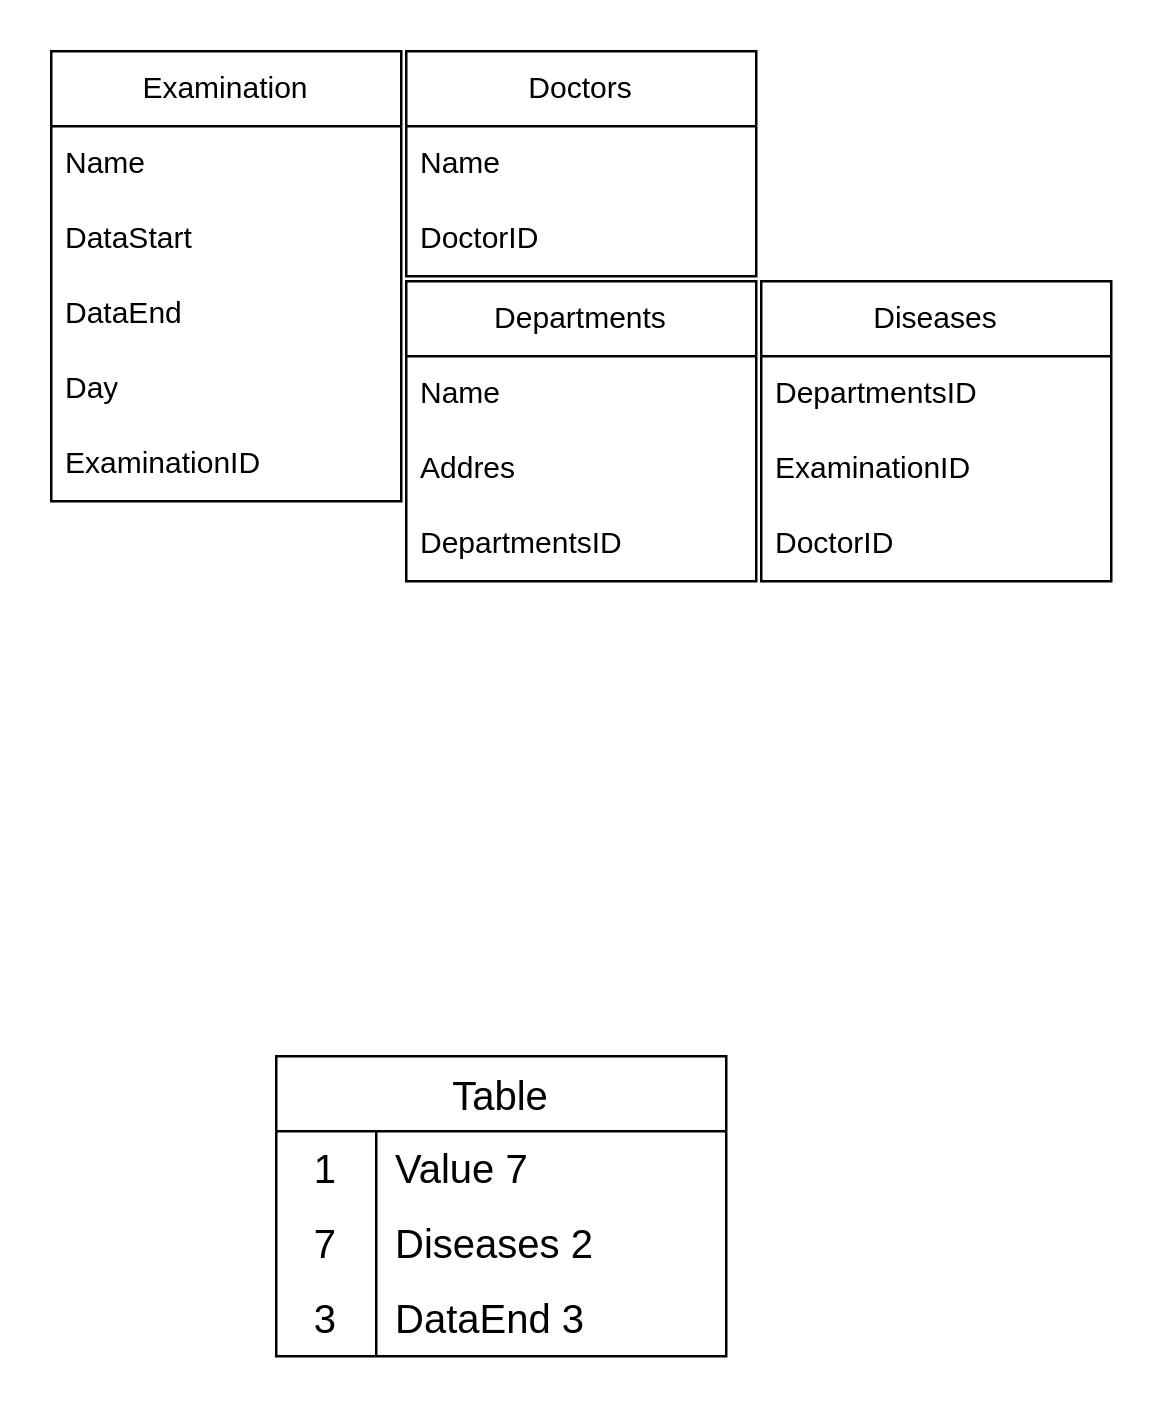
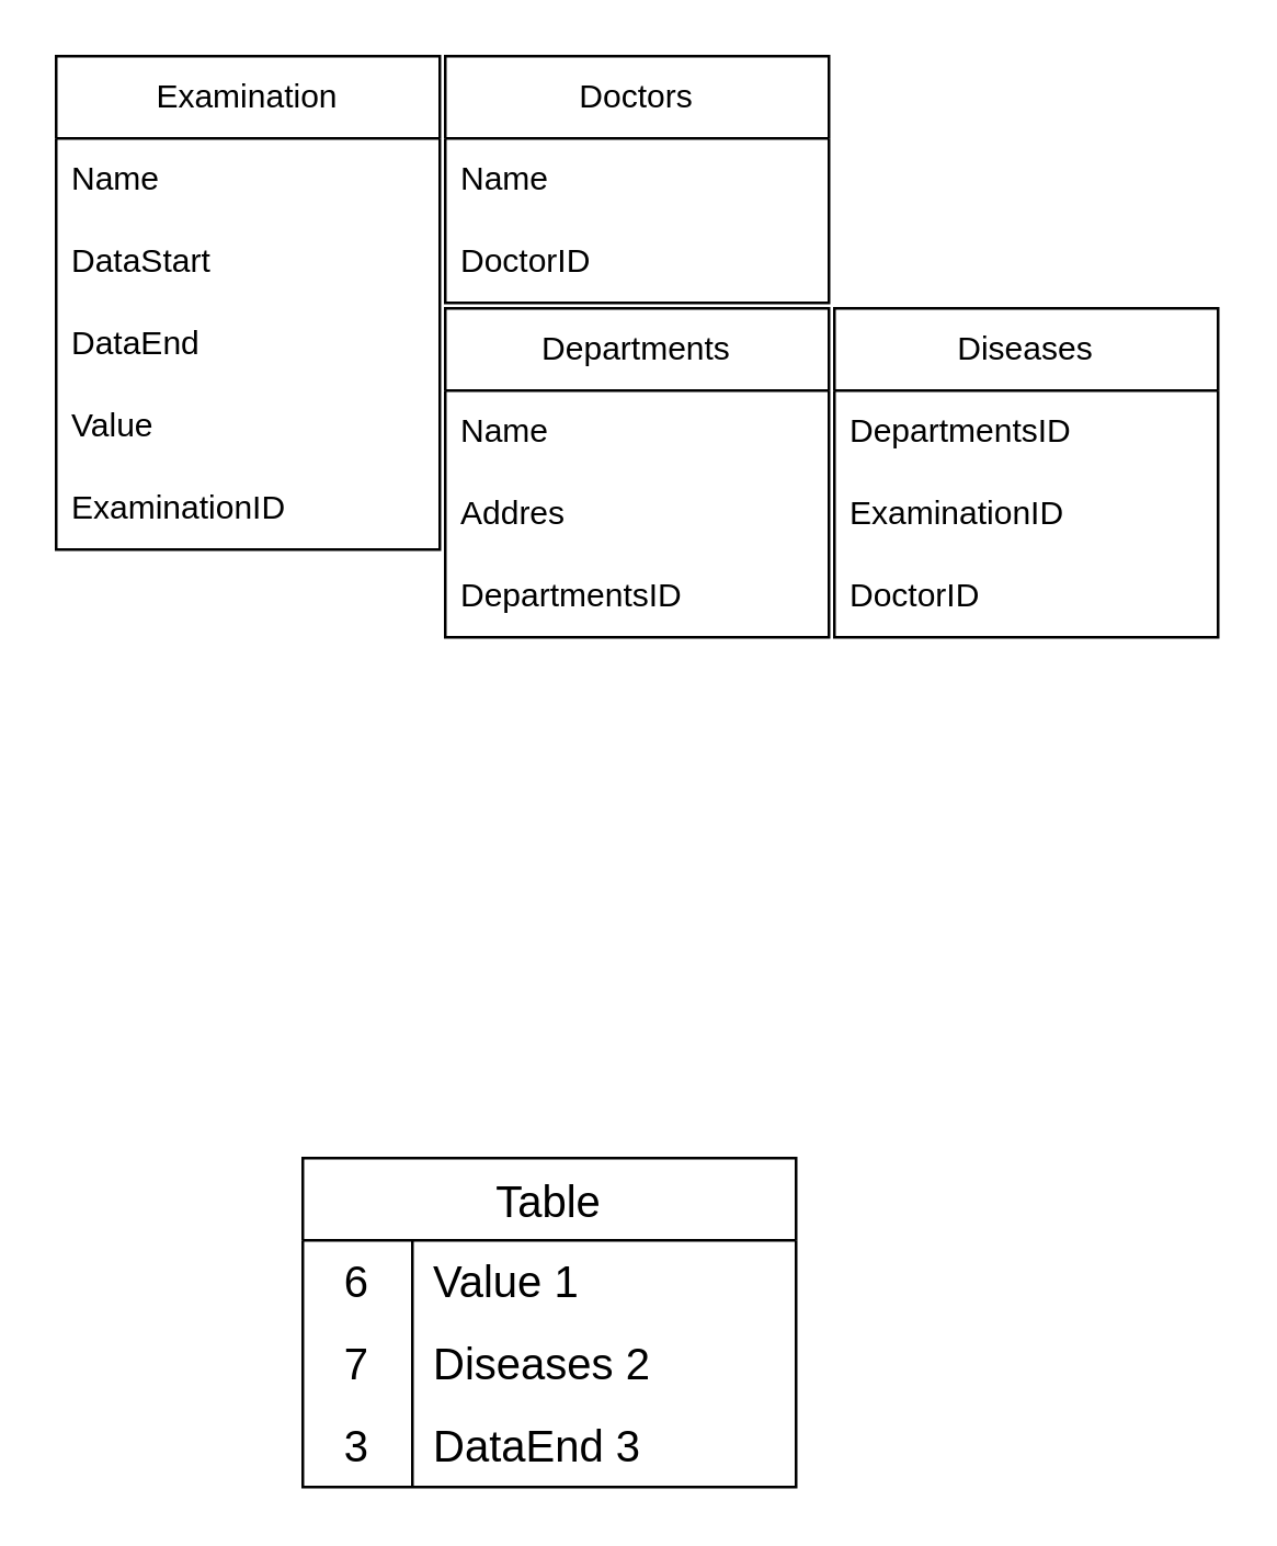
  <mxCell id="0" />
  <mxCell id="1" parent="0" />
  <mxCell id="2" value="Examination" style="swimlane;fontStyle=0;childLayout=stackLayout;horizontal=1;startSize=30;horizontalStack=0;resizeParent=1;resizeParentMax=0;resizeLast=0;collapsible=1;marginBottom=0;whiteSpace=wrap;html=1;" vertex="1" parent="1"><mxGeometry x="20" y="20" width="140" height="180" as="geometry" /></mxCell>
  <mxCell id="3" value="Name" style="text;strokeColor=none;fillColor=none;align=left;verticalAlign=middle;spacingLeft=4;spacingRight=4;overflow=hidden;points=[[0,0.5],[1,0.5]];portConstraint=eastwest;rotatable=0;whiteSpace=wrap;html=1;" vertex="1" parent="2"><mxGeometry y="30" width="140" height="30" as="geometry" /></mxCell>
  <mxCell id="4" value="DataStart" style="text;strokeColor=none;fillColor=none;align=left;verticalAlign=middle;spacingLeft=4;spacingRight=4;overflow=hidden;points=[[0,0.5],[1,0.5]];portConstraint=eastwest;rotatable=0;whiteSpace=wrap;html=1;" vertex="1" parent="2"><mxGeometry y="60" width="140" height="30" as="geometry" /></mxCell>
  <mxCell id="5" value="DataEnd" style="text;strokeColor=none;fillColor=none;align=left;verticalAlign=middle;spacingLeft=4;spacingRight=4;overflow=hidden;points=[[0,0.5],[1,0.5]];portConstraint=eastwest;rotatable=0;whiteSpace=wrap;html=1;" vertex="1" parent="2"><mxGeometry y="90" width="140" height="30" as="geometry" /></mxCell>
- <mxCell id="6" value="Day" style="text;strokeColor=none;fillColor=none;align=left;verticalAlign=middle;spacingLeft=4;spacingRight=4;overflow=hidden;points=[[0,0.5],[1,0.5]];portConstraint=eastwest;rotatable=0;whiteSpace=wrap;html=1;" vertex="1" parent="2"><mxGeometry y="120" width="140" height="30" as="geometry" /></mxCell>
+ <mxCell id="6" value="Value" style="text;strokeColor=none;fillColor=none;align=left;verticalAlign=middle;spacingLeft=4;spacingRight=4;overflow=hidden;points=[[0,0.5],[1,0.5]];portConstraint=eastwest;rotatable=0;whiteSpace=wrap;html=1;" vertex="1" parent="2"><mxGeometry y="120" width="140" height="30" as="geometry" /></mxCell>
  <mxCell id="7" value="&lt;span style=&quot;text-align: center;&quot;&gt;ExaminationID&lt;/span&gt;" style="text;strokeColor=none;fillColor=none;align=left;verticalAlign=middle;spacingLeft=4;spacingRight=4;overflow=hidden;points=[[0,0.5],[1,0.5]];portConstraint=eastwest;rotatable=0;whiteSpace=wrap;html=1;" vertex="1" parent="2"><mxGeometry y="150" width="140" height="30" as="geometry" /></mxCell>
  <mxCell id="8" value="Doctors" style="swimlane;fontStyle=0;childLayout=stackLayout;horizontal=1;startSize=30;horizontalStack=0;resizeParent=1;resizeParentMax=0;resizeLast=0;collapsible=1;marginBottom=0;whiteSpace=wrap;html=1;" vertex="1" parent="1"><mxGeometry x="162" y="20" width="140" height="90" as="geometry" /></mxCell>
  <mxCell id="9" value="Name" style="text;strokeColor=none;fillColor=none;align=left;verticalAlign=middle;spacingLeft=4;spacingRight=4;overflow=hidden;points=[[0,0.5],[1,0.5]];portConstraint=eastwest;rotatable=0;whiteSpace=wrap;html=1;" vertex="1" parent="8"><mxGeometry y="30" width="140" height="30" as="geometry" /></mxCell>
  <mxCell id="10" value="DoctorID" style="text;strokeColor=none;fillColor=none;align=left;verticalAlign=middle;spacingLeft=4;spacingRight=4;overflow=hidden;points=[[0,0.5],[1,0.5]];portConstraint=eastwest;rotatable=0;whiteSpace=wrap;html=1;" vertex="1" parent="8"><mxGeometry y="60" width="140" height="30" as="geometry" /></mxCell>
  <mxCell id="11" value="Departments" style="swimlane;fontStyle=0;childLayout=stackLayout;horizontal=1;startSize=30;horizontalStack=0;resizeParent=1;resizeParentMax=0;resizeLast=0;collapsible=1;marginBottom=0;whiteSpace=wrap;html=1;" vertex="1" parent="1"><mxGeometry x="162" y="112" width="140" height="120" as="geometry" /></mxCell>
  <mxCell id="12" value="Name" style="text;strokeColor=none;fillColor=none;align=left;verticalAlign=middle;spacingLeft=4;spacingRight=4;overflow=hidden;points=[[0,0.5],[1,0.5]];portConstraint=eastwest;rotatable=0;whiteSpace=wrap;html=1;" vertex="1" parent="11"><mxGeometry y="30" width="140" height="30" as="geometry" /></mxCell>
  <mxCell id="13" value="Addres" style="text;strokeColor=none;fillColor=none;align=left;verticalAlign=middle;spacingLeft=4;spacingRight=4;overflow=hidden;points=[[0,0.5],[1,0.5]];portConstraint=eastwest;rotatable=0;whiteSpace=wrap;html=1;" vertex="1" parent="11"><mxGeometry y="60" width="140" height="30" as="geometry" /></mxCell>
  <mxCell id="14" value="&lt;span style=&quot;text-align: center;&quot;&gt;DepartmentsID&lt;/span&gt;" style="text;strokeColor=none;fillColor=none;align=left;verticalAlign=middle;spacingLeft=4;spacingRight=4;overflow=hidden;points=[[0,0.5],[1,0.5]];portConstraint=eastwest;rotatable=0;whiteSpace=wrap;html=1;" vertex="1" parent="11"><mxGeometry y="90" width="140" height="30" as="geometry" /></mxCell>
  <mxCell id="15" value="Table" style="shape=table;startSize=30;container=1;collapsible=0;childLayout=tableLayout;fixedRows=1;rowLines=0;fontStyle=0;strokeColor=default;fontSize=16;" vertex="1" parent="1"><mxGeometry x="110" y="422" width="180" height="120" as="geometry" /></mxCell>
  <mxCell id="16" value="" style="shape=tableRow;horizontal=0;startSize=0;swimlaneHead=0;swimlaneBody=0;top=0;left=0;bottom=0;right=0;collapsible=0;dropTarget=0;fillColor=none;points=[[0,0.5],[1,0.5]];portConstraint=eastwest;strokeColor=inherit;fontSize=16;" vertex="1" parent="15"><mxGeometry y="30" width="180" height="30" as="geometry" /></mxCell>
- <mxCell id="17" value="1" style="shape=partialRectangle;html=1;whiteSpace=wrap;connectable=0;fillColor=none;top=0;left=0;bottom=0;right=0;overflow=hidden;pointerEvents=1;strokeColor=inherit;fontSize=16;" vertex="1" parent="16"><mxGeometry width="40" height="30" as="geometry"><mxRectangle width="40" height="30" as="alternateBounds" /></mxGeometry></mxCell>
- <mxCell id="18" value="Value 7" style="shape=partialRectangle;html=1;whiteSpace=wrap;connectable=0;fillColor=none;top=0;left=0;bottom=0;right=0;align=left;spacingLeft=6;overflow=hidden;strokeColor=inherit;fontSize=16;" vertex="1" parent="16"><mxGeometry x="40" width="140" height="30" as="geometry"><mxRectangle width="140" height="30" as="alternateBounds" /></mxGeometry></mxCell>
+ <mxCell id="17" value="6" style="shape=partialRectangle;html=1;whiteSpace=wrap;connectable=0;fillColor=none;top=0;left=0;bottom=0;right=0;overflow=hidden;pointerEvents=1;strokeColor=inherit;fontSize=16;" vertex="1" parent="16"><mxGeometry width="40" height="30" as="geometry"><mxRectangle width="40" height="30" as="alternateBounds" /></mxGeometry></mxCell>
+ <mxCell id="18" value="Value 1" style="shape=partialRectangle;html=1;whiteSpace=wrap;connectable=0;fillColor=none;top=0;left=0;bottom=0;right=0;align=left;spacingLeft=6;overflow=hidden;strokeColor=inherit;fontSize=16;" vertex="1" parent="16"><mxGeometry x="40" width="140" height="30" as="geometry"><mxRectangle width="140" height="30" as="alternateBounds" /></mxGeometry></mxCell>
  <mxCell id="19" value="" style="shape=tableRow;horizontal=0;startSize=0;swimlaneHead=0;swimlaneBody=0;top=0;left=0;bottom=0;right=0;collapsible=0;dropTarget=0;fillColor=none;points=[[0,0.5],[1,0.5]];portConstraint=eastwest;strokeColor=inherit;fontSize=16;" vertex="1" parent="15"><mxGeometry y="60" width="180" height="30" as="geometry" /></mxCell>
  <mxCell id="20" value="7" style="shape=partialRectangle;html=1;whiteSpace=wrap;connectable=0;fillColor=none;top=0;left=0;bottom=0;right=0;overflow=hidden;strokeColor=inherit;fontSize=16;" vertex="1" parent="19"><mxGeometry width="40" height="30" as="geometry"><mxRectangle width="40" height="30" as="alternateBounds" /></mxGeometry></mxCell>
  <mxCell id="21" value="Diseases 2" style="shape=partialRectangle;html=1;whiteSpace=wrap;connectable=0;fillColor=none;top=0;left=0;bottom=0;right=0;align=left;spacingLeft=6;overflow=hidden;strokeColor=inherit;fontSize=16;" vertex="1" parent="19"><mxGeometry x="40" width="140" height="30" as="geometry"><mxRectangle width="140" height="30" as="alternateBounds" /></mxGeometry></mxCell>
  <mxCell id="22" value="" style="shape=tableRow;horizontal=0;startSize=0;swimlaneHead=0;swimlaneBody=0;top=0;left=0;bottom=0;right=0;collapsible=0;dropTarget=0;fillColor=none;points=[[0,0.5],[1,0.5]];portConstraint=eastwest;strokeColor=inherit;fontSize=16;" vertex="1" parent="15"><mxGeometry y="90" width="180" height="30" as="geometry" /></mxCell>
  <mxCell id="23" value="3" style="shape=partialRectangle;html=1;whiteSpace=wrap;connectable=0;fillColor=none;top=0;left=0;bottom=0;right=0;overflow=hidden;strokeColor=inherit;fontSize=16;" vertex="1" parent="22"><mxGeometry width="40" height="30" as="geometry"><mxRectangle width="40" height="30" as="alternateBounds" /></mxGeometry></mxCell>
  <mxCell id="24" value="DataEnd 3" style="shape=partialRectangle;html=1;whiteSpace=wrap;connectable=0;fillColor=none;top=0;left=0;bottom=0;right=0;align=left;spacingLeft=6;overflow=hidden;strokeColor=inherit;fontSize=16;" vertex="1" parent="22"><mxGeometry x="40" width="140" height="30" as="geometry"><mxRectangle width="140" height="30" as="alternateBounds" /></mxGeometry></mxCell>
  <mxCell id="25" value="Diseases" style="swimlane;fontStyle=0;childLayout=stackLayout;horizontal=1;startSize=30;horizontalStack=0;resizeParent=1;resizeParentMax=0;resizeLast=0;collapsible=1;marginBottom=0;whiteSpace=wrap;html=1;" vertex="1" parent="1"><mxGeometry x="304" y="112" width="140" height="120" as="geometry" /></mxCell>
  <mxCell id="26" value="&lt;span style=&quot;text-align: center;&quot;&gt;DepartmentsID&lt;/span&gt;" style="text;strokeColor=none;fillColor=none;align=left;verticalAlign=middle;spacingLeft=4;spacingRight=4;overflow=hidden;points=[[0,0.5],[1,0.5]];portConstraint=eastwest;rotatable=0;whiteSpace=wrap;html=1;" vertex="1" parent="25"><mxGeometry y="30" width="140" height="30" as="geometry" /></mxCell>
  <mxCell id="27" value="&lt;span style=&quot;text-align: center;&quot;&gt;ExaminationID&lt;/span&gt;" style="text;strokeColor=none;fillColor=none;align=left;verticalAlign=middle;spacingLeft=4;spacingRight=4;overflow=hidden;points=[[0,0.5],[1,0.5]];portConstraint=eastwest;rotatable=0;whiteSpace=wrap;html=1;" vertex="1" parent="25"><mxGeometry y="60" width="140" height="30" as="geometry" /></mxCell>
  <mxCell id="28" value="DoctorID" style="text;strokeColor=none;fillColor=none;align=left;verticalAlign=middle;spacingLeft=4;spacingRight=4;overflow=hidden;points=[[0,0.5],[1,0.5]];portConstraint=eastwest;rotatable=0;whiteSpace=wrap;html=1;" vertex="1" parent="25"><mxGeometry y="90" width="140" height="30" as="geometry" /></mxCell>
